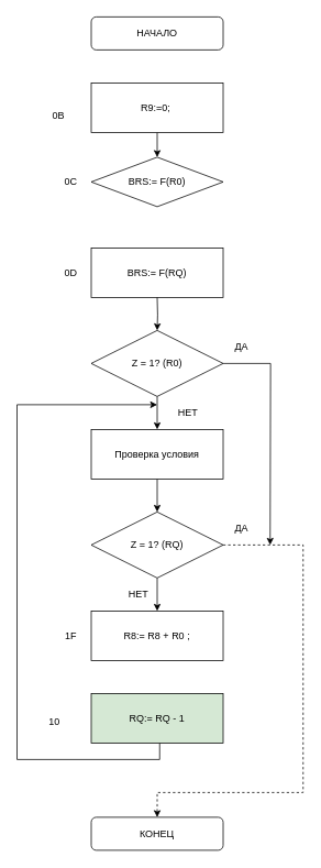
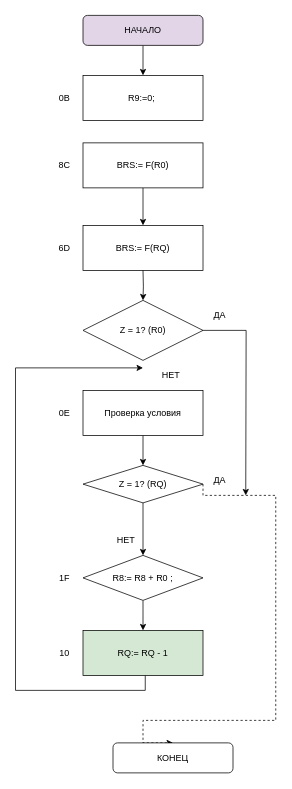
  <mxCell id="0" />
  <mxCell id="1" parent="0" />
- <mxCell id="3" value="НАЧАЛО" style="rounded=1;whiteSpace=wrap;html=1;" parent="1" vertex="1"><mxGeometry x="110" y="20" width="160" height="40" as="geometry" /></mxCell>
- <mxCell id="4" style="edgeStyle=orthogonalEdgeStyle;rounded=0;orthogonalLoop=1;jettySize=auto;html=1;exitX=0.5;exitY=1;exitDx=0;exitDy=0;entryX=0.5;entryY=0;entryDx=0;entryDy=0;" parent="1" source="5" target="8" edge="1"><mxGeometry relative="1" as="geometry" /></mxCell>
+ <mxCell id="2" style="edgeStyle=orthogonalEdgeStyle;rounded=0;orthogonalLoop=1;jettySize=auto;html=1;exitX=0.5;exitY=1;exitDx=0;exitDy=0;entryX=0.5;entryY=0;entryDx=0;entryDy=0;" parent="1" source="3" target="5" edge="1"><mxGeometry relative="1" as="geometry" /></mxCell>
+ <mxCell id="3" value="НАЧАЛО" style="rounded=1;whiteSpace=wrap;html=1;fillColor=#e1d5e7;" parent="1" vertex="1"><mxGeometry x="110" y="20" width="160" height="40" as="geometry" /></mxCell>
  <mxCell id="5" value="R9:=0;&amp;nbsp;" style="rounded=0;whiteSpace=wrap;html=1;" parent="1" vertex="1"><mxGeometry x="110" y="100" width="160" height="60" as="geometry" /></mxCell>
  <mxCell id="6" value="НЕТ" style="text;html=1;align=center;verticalAlign=middle;resizable=0;points=[];autosize=1;strokeColor=none;fillColor=none;" parent="1" vertex="1"><mxGeometry x="147" y="710" width="40" height="20" as="geometry" /></mxCell>
- <mxCell id="8" value="BRS:= F(R0)" style="rhombus;whiteSpace=wrap;html=1;" parent="1" vertex="1"><mxGeometry x="110" y="190" width="160" height="60" as="geometry" /></mxCell>
- <mxCell id="9" value="0B" style="text;html=1;align=center;verticalAlign=middle;resizable=0;points=[];autosize=1;strokeColor=none;fillColor=none;" parent="1" vertex="1"><mxGeometry x="55" y="130" width="30" height="20" as="geometry" /></mxCell>
- <mxCell id="10" value="0C" style="text;html=1;align=center;verticalAlign=middle;resizable=0;points=[];autosize=1;strokeColor=none;fillColor=none;" parent="1" vertex="1"><mxGeometry x="70" y="210" width="30" height="20" as="geometry" /></mxCell>
+ <mxCell id="7" style="edgeStyle=orthogonalEdgeStyle;rounded=0;orthogonalLoop=1;jettySize=auto;html=1;exitX=0.5;exitY=1;exitDx=0;exitDy=0;entryX=0.5;entryY=0;entryDx=0;entryDy=0;" edge="1" parent="1" source="8" target="12"><mxGeometry relative="1" as="geometry" /></mxCell>
+ <mxCell id="8" value="BRS:= F(R0)" style="rounded=0;whiteSpace=wrap;html=1;" parent="1" vertex="1"><mxGeometry x="110" y="190" width="160" height="60" as="geometry" /></mxCell>
+ <mxCell id="9" value="0B" style="text;html=1;align=center;verticalAlign=middle;resizable=0;points=[];autosize=1;strokeColor=none;fillColor=none;" parent="1" vertex="1"><mxGeometry x="70" y="120" width="30" height="20" as="geometry" /></mxCell>
+ <mxCell id="10" value="8C" style="text;html=1;align=center;verticalAlign=middle;resizable=0;points=[];autosize=1;strokeColor=none;fillColor=none;" parent="1" vertex="1"><mxGeometry x="70" y="210" width="30" height="20" as="geometry" /></mxCell>
  <mxCell id="11" value="НЕТ" style="text;html=1;align=center;verticalAlign=middle;resizable=0;points=[];autosize=1;strokeColor=none;fillColor=none;" parent="1" vertex="1"><mxGeometry x="207" y="490" width="40" height="20" as="geometry" /></mxCell>
  <mxCell id="12" value="BRS:= F(RQ)" style="rounded=0;whiteSpace=wrap;html=1;" vertex="1" parent="1"><mxGeometry x="110" y="300" width="160" height="60" as="geometry" /></mxCell>
  <mxCell id="13" style="edgeStyle=orthogonalEdgeStyle;rounded=0;orthogonalLoop=1;jettySize=auto;html=1;exitX=0.5;exitY=1;exitDx=0;exitDy=0;entryX=0.5;entryY=0;entryDx=0;entryDy=0;" edge="1" parent="1" target="16"><mxGeometry relative="1" as="geometry"><mxPoint x="190" y="360" as="sourcePoint" /></mxGeometry></mxCell>
- <mxCell id="14" style="edgeStyle=orthogonalEdgeStyle;rounded=0;orthogonalLoop=1;jettySize=auto;html=1;exitX=0.5;exitY=1;exitDx=0;exitDy=0;entryX=0.5;entryY=0;entryDx=0;entryDy=0;" edge="1" parent="1" source="16" target="19"><mxGeometry relative="1" as="geometry" /></mxCell>
  <mxCell id="15" style="edgeStyle=orthogonalEdgeStyle;rounded=0;orthogonalLoop=1;jettySize=auto;html=1;exitX=1;exitY=0.5;exitDx=0;exitDy=0;" edge="1" parent="1" source="16"><mxGeometry relative="1" as="geometry"><mxPoint x="327" y="660" as="targetPoint" /></mxGeometry></mxCell>
  <mxCell id="16" value="Z = 1? (R0)" style="rhombus;whiteSpace=wrap;html=1;" vertex="1" parent="1"><mxGeometry x="110" y="400" width="160" height="80" as="geometry" /></mxCell>
  <mxCell id="17" value="ДА" style="text;html=1;align=center;verticalAlign=middle;resizable=0;points=[];autosize=1;strokeColor=none;fillColor=none;" vertex="1" parent="1"><mxGeometry x="277" y="410" width="30" height="20" as="geometry" /></mxCell>
  <mxCell id="18" style="edgeStyle=orthogonalEdgeStyle;rounded=0;orthogonalLoop=1;jettySize=auto;html=1;exitX=0.5;exitY=1;exitDx=0;exitDy=0;entryX=0.5;entryY=0;entryDx=0;entryDy=0;" edge="1" parent="1" source="19" target="23"><mxGeometry relative="1" as="geometry" /></mxCell>
  <mxCell id="19" value="Проверка условия" style="rounded=0;whiteSpace=wrap;html=1;" vertex="1" parent="1"><mxGeometry x="110" y="520" width="160" height="60" as="geometry" /></mxCell>
- <mxCell id="20" value="0D" style="text;html=1;align=center;verticalAlign=middle;resizable=0;points=[];autosize=1;strokeColor=none;fillColor=none;" vertex="1" parent="1"><mxGeometry x="70" y="320" width="30" height="20" as="geometry" /></mxCell>
+ <mxCell id="20" value="6D" style="text;html=1;align=center;verticalAlign=middle;resizable=0;points=[];autosize=1;strokeColor=none;fillColor=none;" vertex="1" parent="1"><mxGeometry x="70" y="320" width="30" height="20" as="geometry" /></mxCell>
  <mxCell id="21" style="edgeStyle=orthogonalEdgeStyle;rounded=0;orthogonalLoop=1;jettySize=auto;html=1;exitX=0.5;exitY=1;exitDx=0;exitDy=0;entryX=0.5;entryY=0;entryDx=0;entryDy=0;" edge="1" parent="1" source="23" target="26"><mxGeometry relative="1" as="geometry" /></mxCell>
  <mxCell id="22" style="edgeStyle=orthogonalEdgeStyle;rounded=0;orthogonalLoop=1;jettySize=auto;html=1;exitX=1;exitY=0.5;exitDx=0;exitDy=0;entryX=0.5;entryY=0;entryDx=0;entryDy=0;dashed=1;" edge="1" parent="1" source="23" target="31"><mxGeometry relative="1" as="geometry"><Array as="points"><mxPoint x="367" y="660" /><mxPoint x="367" y="960" /><mxPoint x="190" y="960" /></Array></mxGeometry></mxCell>
- <mxCell id="23" value="Z = 1? (RQ)" style="rhombus;whiteSpace=wrap;html=1;" vertex="1" parent="1"><mxGeometry x="110" y="620" width="160" height="80" as="geometry" /></mxCell>
- <mxCell id="26" value="R8:= R8 + R0 ;" style="rounded=0;whiteSpace=wrap;html=1;" vertex="1" parent="1"><mxGeometry x="110" y="740" width="160" height="60" as="geometry" /></mxCell>
+ <mxCell id="23" value="Z = 1? (RQ)" style="rhombus;whiteSpace=wrap;html=1;" vertex="1" parent="1"><mxGeometry x="110" y="620" width="160" height="50" as="geometry" /></mxCell>
+ <mxCell id="24" value="0E" style="text;html=1;align=center;verticalAlign=middle;resizable=0;points=[];autosize=1;strokeColor=none;fillColor=none;" vertex="1" parent="1"><mxGeometry x="70" y="540" width="30" height="20" as="geometry" /></mxCell>
+ <mxCell id="25" style="edgeStyle=orthogonalEdgeStyle;rounded=0;orthogonalLoop=1;jettySize=auto;html=1;exitX=0.5;exitY=1;exitDx=0;exitDy=0;entryX=0.5;entryY=0;entryDx=0;entryDy=0;" edge="1" parent="1" source="26" target="28"><mxGeometry relative="1" as="geometry" /></mxCell>
+ <mxCell id="26" value="R8:= R8 + R0 ;" style="rhombus;whiteSpace=wrap;html=1;" vertex="1" parent="1"><mxGeometry x="110" y="740" width="160" height="60" as="geometry" /></mxCell>
  <mxCell id="27" style="edgeStyle=orthogonalEdgeStyle;rounded=0;orthogonalLoop=1;jettySize=auto;html=1;exitX=0.5;exitY=1;exitDx=0;exitDy=0;" edge="1" parent="1"><mxGeometry relative="1" as="geometry"><mxPoint x="190" y="490" as="targetPoint" /><mxPoint x="193" y="900" as="sourcePoint" /><Array as="points"><mxPoint x="193" y="920" /><mxPoint x="20" y="920" /><mxPoint x="20" y="490" /></Array></mxGeometry></mxCell>
  <mxCell id="28" value="RQ:= RQ - 1" style="rounded=0;whiteSpace=wrap;html=1;fillColor=#d5e8d4;" vertex="1" parent="1"><mxGeometry x="110" y="840" width="160" height="60" as="geometry" /></mxCell>
  <mxCell id="29" value="1F" style="text;html=1;align=center;verticalAlign=middle;resizable=0;points=[];autosize=1;strokeColor=none;fillColor=none;" vertex="1" parent="1"><mxGeometry x="70" y="760" width="30" height="20" as="geometry" /></mxCell>
- <mxCell id="30" value="10" style="text;html=1;align=center;verticalAlign=middle;resizable=0;points=[];autosize=1;strokeColor=none;fillColor=none;" vertex="1" parent="1"><mxGeometry x="50" y="865" width="30" height="20" as="geometry" /></mxCell>
- <mxCell id="31" value="КОНЕЦ" style="rounded=1;whiteSpace=wrap;html=1;" vertex="1" parent="1"><mxGeometry x="110" y="990" width="160" height="40" as="geometry" /></mxCell>
+ <mxCell id="30" value="10" style="text;html=1;align=center;verticalAlign=middle;resizable=0;points=[];autosize=1;strokeColor=none;fillColor=none;" vertex="1" parent="1"><mxGeometry x="70" y="860" width="30" height="20" as="geometry" /></mxCell>
+ <mxCell id="31" value="КОНЕЦ" style="rounded=1;whiteSpace=wrap;html=1;" vertex="1" parent="1"><mxGeometry x="150" y="990" width="160" height="40" as="geometry" /></mxCell>
  <mxCell id="32" value="ДА" style="text;html=1;align=center;verticalAlign=middle;resizable=0;points=[];autosize=1;strokeColor=none;fillColor=none;" vertex="1" parent="1"><mxGeometry x="277" y="630" width="30" height="20" as="geometry" /></mxCell>
